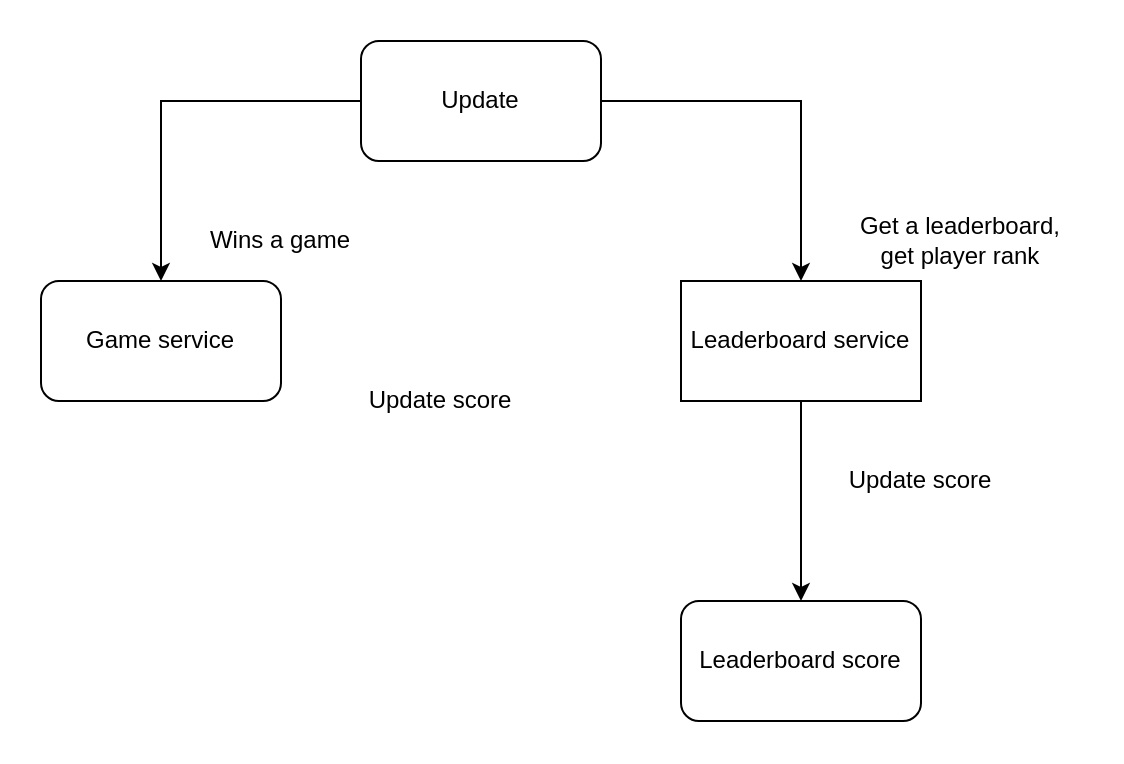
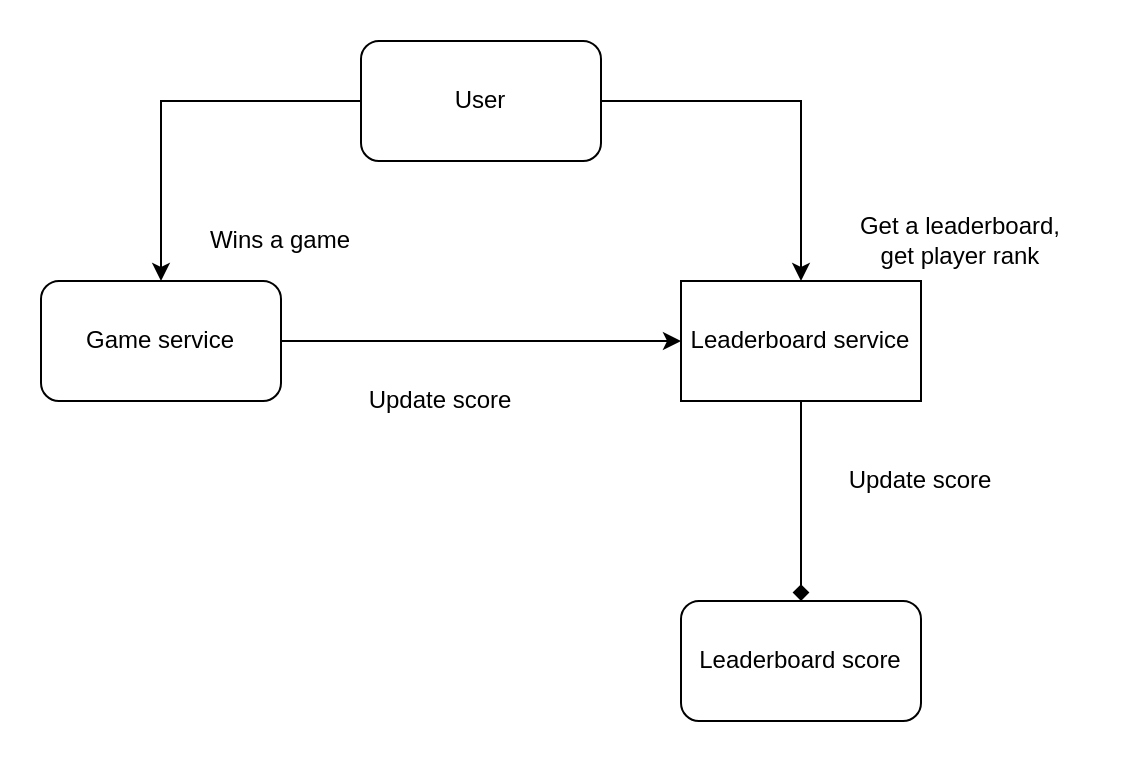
  <mxCell id="0" />
  <mxCell id="1" parent="0" />
+ <mxCell id="2" style="edgeStyle=orthogonalEdgeStyle;rounded=0;orthogonalLoop=1;jettySize=auto;html=1;exitX=1;exitY=0.5;exitDx=0;exitDy=0;entryX=0;entryY=0.5;entryDx=0;entryDy=0;" edge="1" parent="1" source="3" target="8"><mxGeometry relative="1" as="geometry" /></mxCell>
  <mxCell id="3" value="Game service" style="rounded=1;whiteSpace=wrap;html=1;" vertex="1" parent="1"><mxGeometry x="20" y="140" width="120" height="60" as="geometry" /></mxCell>
  <mxCell id="4" style="edgeStyle=orthogonalEdgeStyle;rounded=0;orthogonalLoop=1;jettySize=auto;html=1;exitX=0;exitY=0.5;exitDx=0;exitDy=0;" edge="1" parent="1" source="6" target="3"><mxGeometry relative="1" as="geometry" /></mxCell>
  <mxCell id="5" style="edgeStyle=orthogonalEdgeStyle;rounded=0;orthogonalLoop=1;jettySize=auto;html=1;exitX=1;exitY=0.5;exitDx=0;exitDy=0;entryX=0.5;entryY=0;entryDx=0;entryDy=0;" edge="1" parent="1" source="6" target="8"><mxGeometry relative="1" as="geometry" /></mxCell>
- <mxCell id="6" value="Update" style="rounded=1;whiteSpace=wrap;html=1;" vertex="1" parent="1"><mxGeometry x="180" y="20" width="120" height="60" as="geometry" /></mxCell>
- <mxCell id="7" style="edgeStyle=orthogonalEdgeStyle;rounded=0;orthogonalLoop=1;jettySize=auto;html=1;exitX=0.5;exitY=1;exitDx=0;exitDy=0;" edge="1" parent="1" source="8" target="9"><mxGeometry relative="1" as="geometry" /></mxCell>
+ <mxCell id="6" value="User" style="rounded=1;whiteSpace=wrap;html=1;" vertex="1" parent="1"><mxGeometry x="180" y="20" width="120" height="60" as="geometry" /></mxCell>
+ <mxCell id="7" style="edgeStyle=orthogonalEdgeStyle;rounded=0;orthogonalLoop=1;jettySize=auto;html=1;exitX=0.5;exitY=1;exitDx=0;exitDy=0;endArrow=diamond;" edge="1" parent="1" source="8" target="9"><mxGeometry relative="1" as="geometry" /></mxCell>
  <mxCell id="8" value="Leaderboard service" style="whiteSpace=wrap;html=1;rounded=0;" vertex="1" parent="1"><mxGeometry x="340" y="140" width="120" height="60" as="geometry" /></mxCell>
  <mxCell id="9" value="Leaderboard score" style="rounded=1;whiteSpace=wrap;html=1;" vertex="1" parent="1"><mxGeometry x="340" y="300" width="120" height="60" as="geometry" /></mxCell>
  <mxCell id="10" value="Wins a game" style="text;html=1;align=center;verticalAlign=middle;whiteSpace=wrap;rounded=0;" vertex="1" parent="1"><mxGeometry x="100" y="100" width="80" height="40" as="geometry" /></mxCell>
  <mxCell id="11" value="Get a leaderboard, get player rank" style="text;html=1;align=center;verticalAlign=middle;whiteSpace=wrap;rounded=0;" vertex="1" parent="1"><mxGeometry x="420" y="100" width="120" height="40" as="geometry" /></mxCell>
  <mxCell id="12" value="Update score" style="text;html=1;align=center;verticalAlign=middle;whiteSpace=wrap;rounded=0;" vertex="1" parent="1"><mxGeometry x="180" y="180" width="80" height="40" as="geometry" /></mxCell>
  <mxCell id="13" value="Update score" style="text;html=1;align=center;verticalAlign=middle;whiteSpace=wrap;rounded=0;" vertex="1" parent="1"><mxGeometry x="420" y="220" width="80" height="40" as="geometry" /></mxCell>
